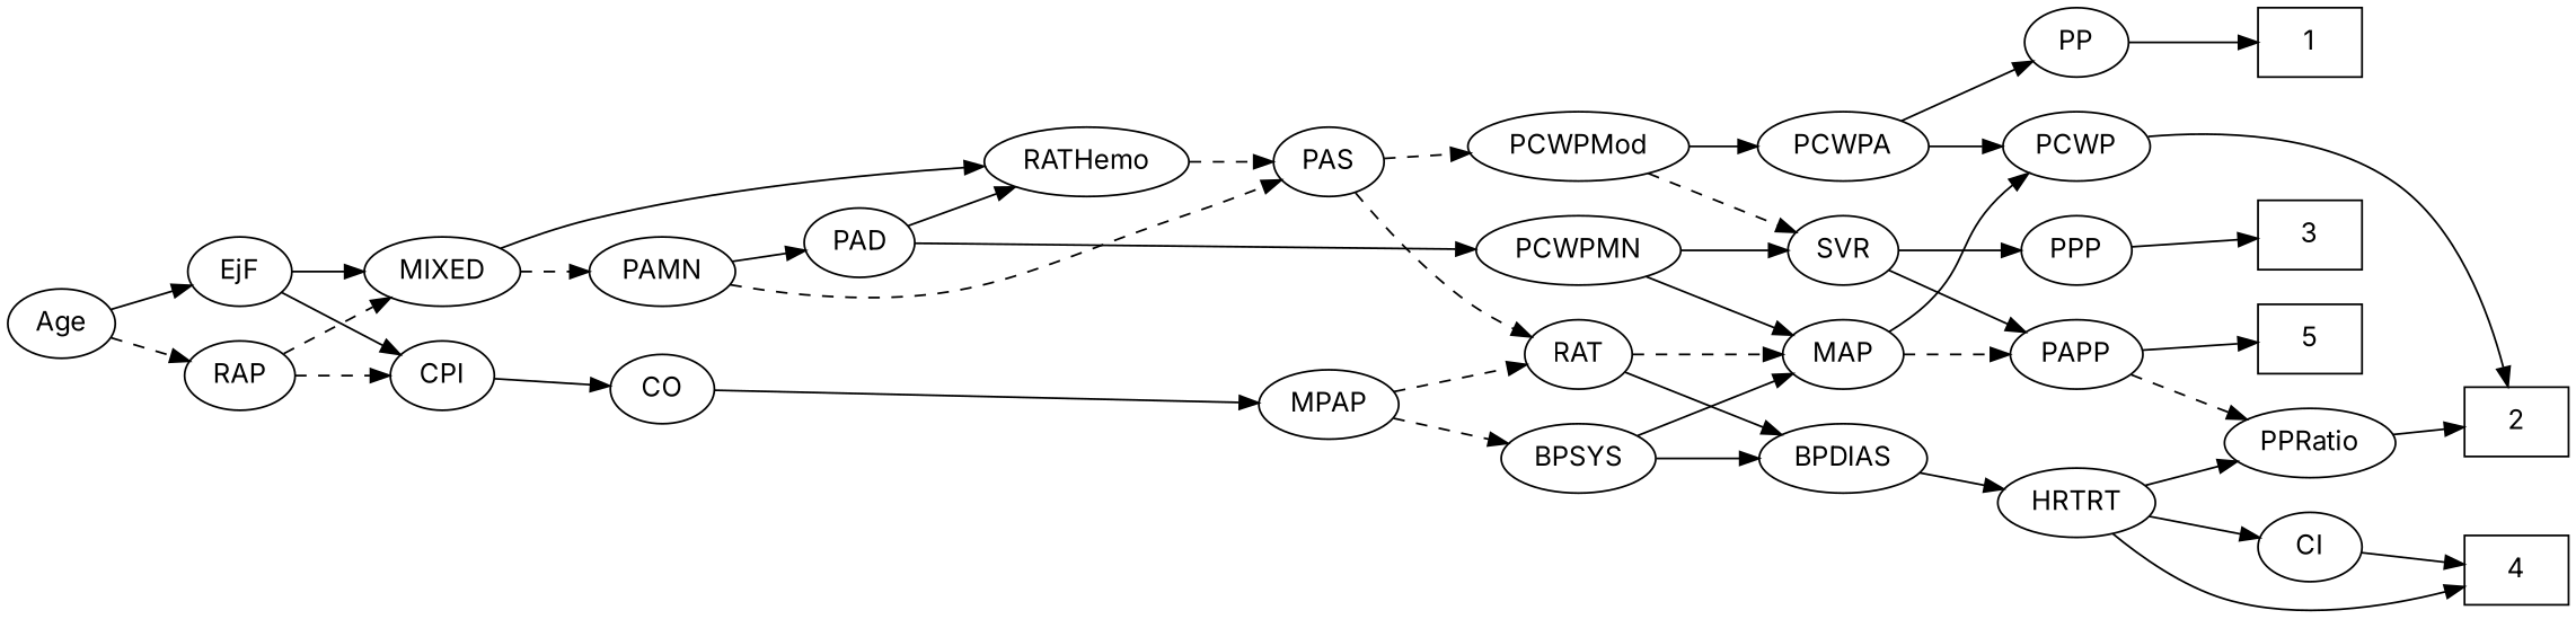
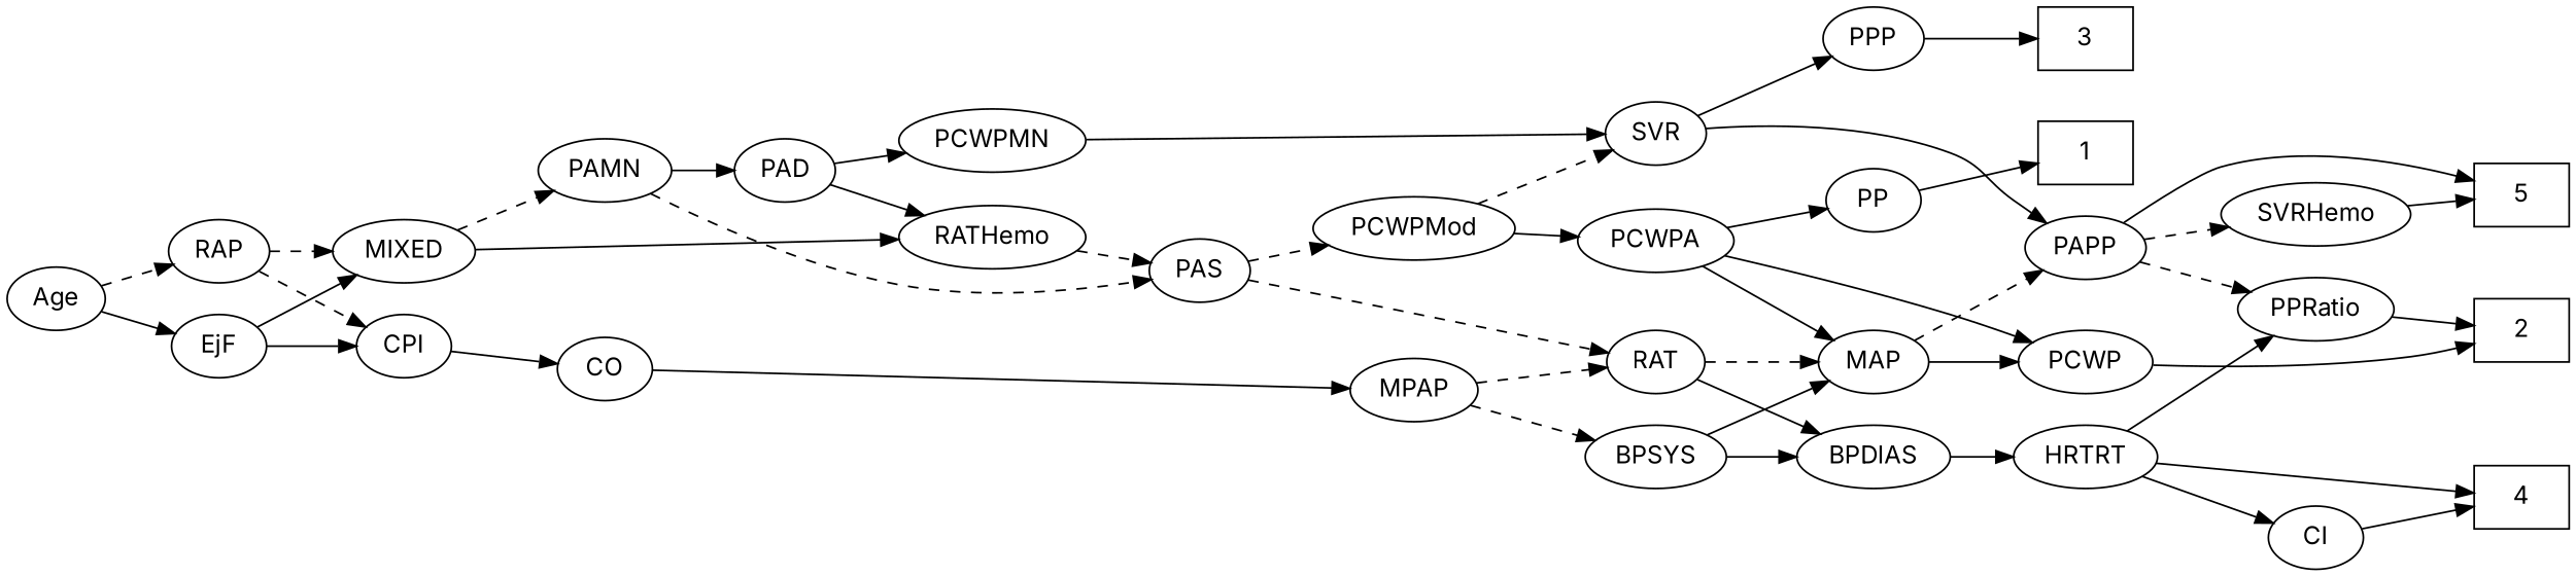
  strict digraph {
    fontname=Inter
    rankdir=LR
    node [fontname=Inter]
    edge [fontname=Inter style=solid]
    1 [height=0.5 shape=box width=0.75]
    2 [height=0.5 shape=box width=0.75]
    3 [height=0.5 shape=box width=0.75]
    4 [height=0.5 shape=box width=0.75]
    5 [height=0.5 shape=box width=0.75]
    Age [height=0.5 width=0.75]
    EjF [height=0.5 width=0.75]
    RAP [height=0.5 width=0.77632]
    MIXED [height=0.5 width=1.1193]
    CPI [height=0.5 width=0.75]
    PAMN [height=0.5 width=1.011]
    RATHemo [height=0.5 width=1.3721]
    CO [height=0.5 width=0.75]
    PAD [height=0.5 width=0.79437]
    PAS [height=0.5 width=0.75]
    MPAP [height=0.5 width=0.97491]
    PCWPMN [height=0.5 width=1.3902]
    RAT [height=0.5 width=0.75827]
    PCWPMod [height=0.5 width=1.4443]
    BPSYS [height=0.5 width=1.0471]
    BPDIAS [height=0.5 width=1.1735]
    MAP [height=0.5 width=0.84854]
    HRTRT [height=0.5 width=1.1013]
    PAPP [height=0.5 width=0.88464]
    PCWP [height=0.5 width=0.97491]
    PPRatio [height=0.5 width=1.1013]
    CI [height=0.5 width=0.75]
+   SVRHemo [height=0.5 width=1.3902]
    SVR [height=0.5 width=0.77632]
    PPP [height=0.5 width=0.75]
    PCWPA [height=0.5 width=1.1555]
    PP [height=0.5 width=0.75]
    Age -> EjF
    Age -> RAP [style=dashed]
    EjF -> MIXED
    EjF -> CPI
    RAP -> MIXED [style=dashed]
    RAP -> CPI [style=dashed]
    MIXED -> PAMN [style=dashed]
    MIXED -> RATHemo
    CPI -> CO
    PAMN -> PAD
    PAMN -> PAS [style=dashed]
    RATHemo -> PAS [style=dashed]
    CO -> MPAP
    PAD -> RATHemo
    PAD -> PCWPMN
    PAS -> RAT [style=dashed]
    PAS -> PCWPMod [style=dashed]
    MPAP -> RAT [style=dashed]
    MPAP -> BPSYS [style=dashed]
-   PCWPMN -> MAP
+   PCWPA -> MAP
    PCWPMN -> SVR
    RAT -> BPDIAS
    RAT -> MAP [style=dashed]
    PCWPMod -> SVR [style=dashed]
    PCWPMod -> PCWPA
    BPSYS -> BPDIAS
    BPSYS -> MAP
    BPDIAS -> HRTRT
    MAP -> PAPP [style=dashed]
    MAP -> PCWP
    HRTRT -> 4
    HRTRT -> PPRatio
    HRTRT -> CI
    PAPP -> 5
    PAPP -> PPRatio [style=dashed]
+   PAPP -> SVRHemo [style=dashed]
    PCWP -> 2
    PPRatio -> 2
    CI -> 4
+   SVRHemo -> 5
    SVR -> PAPP
    SVR -> PPP
    PPP -> 3
    PCWPA -> PCWP
    PCWPA -> PP
    PP -> 1
  }
